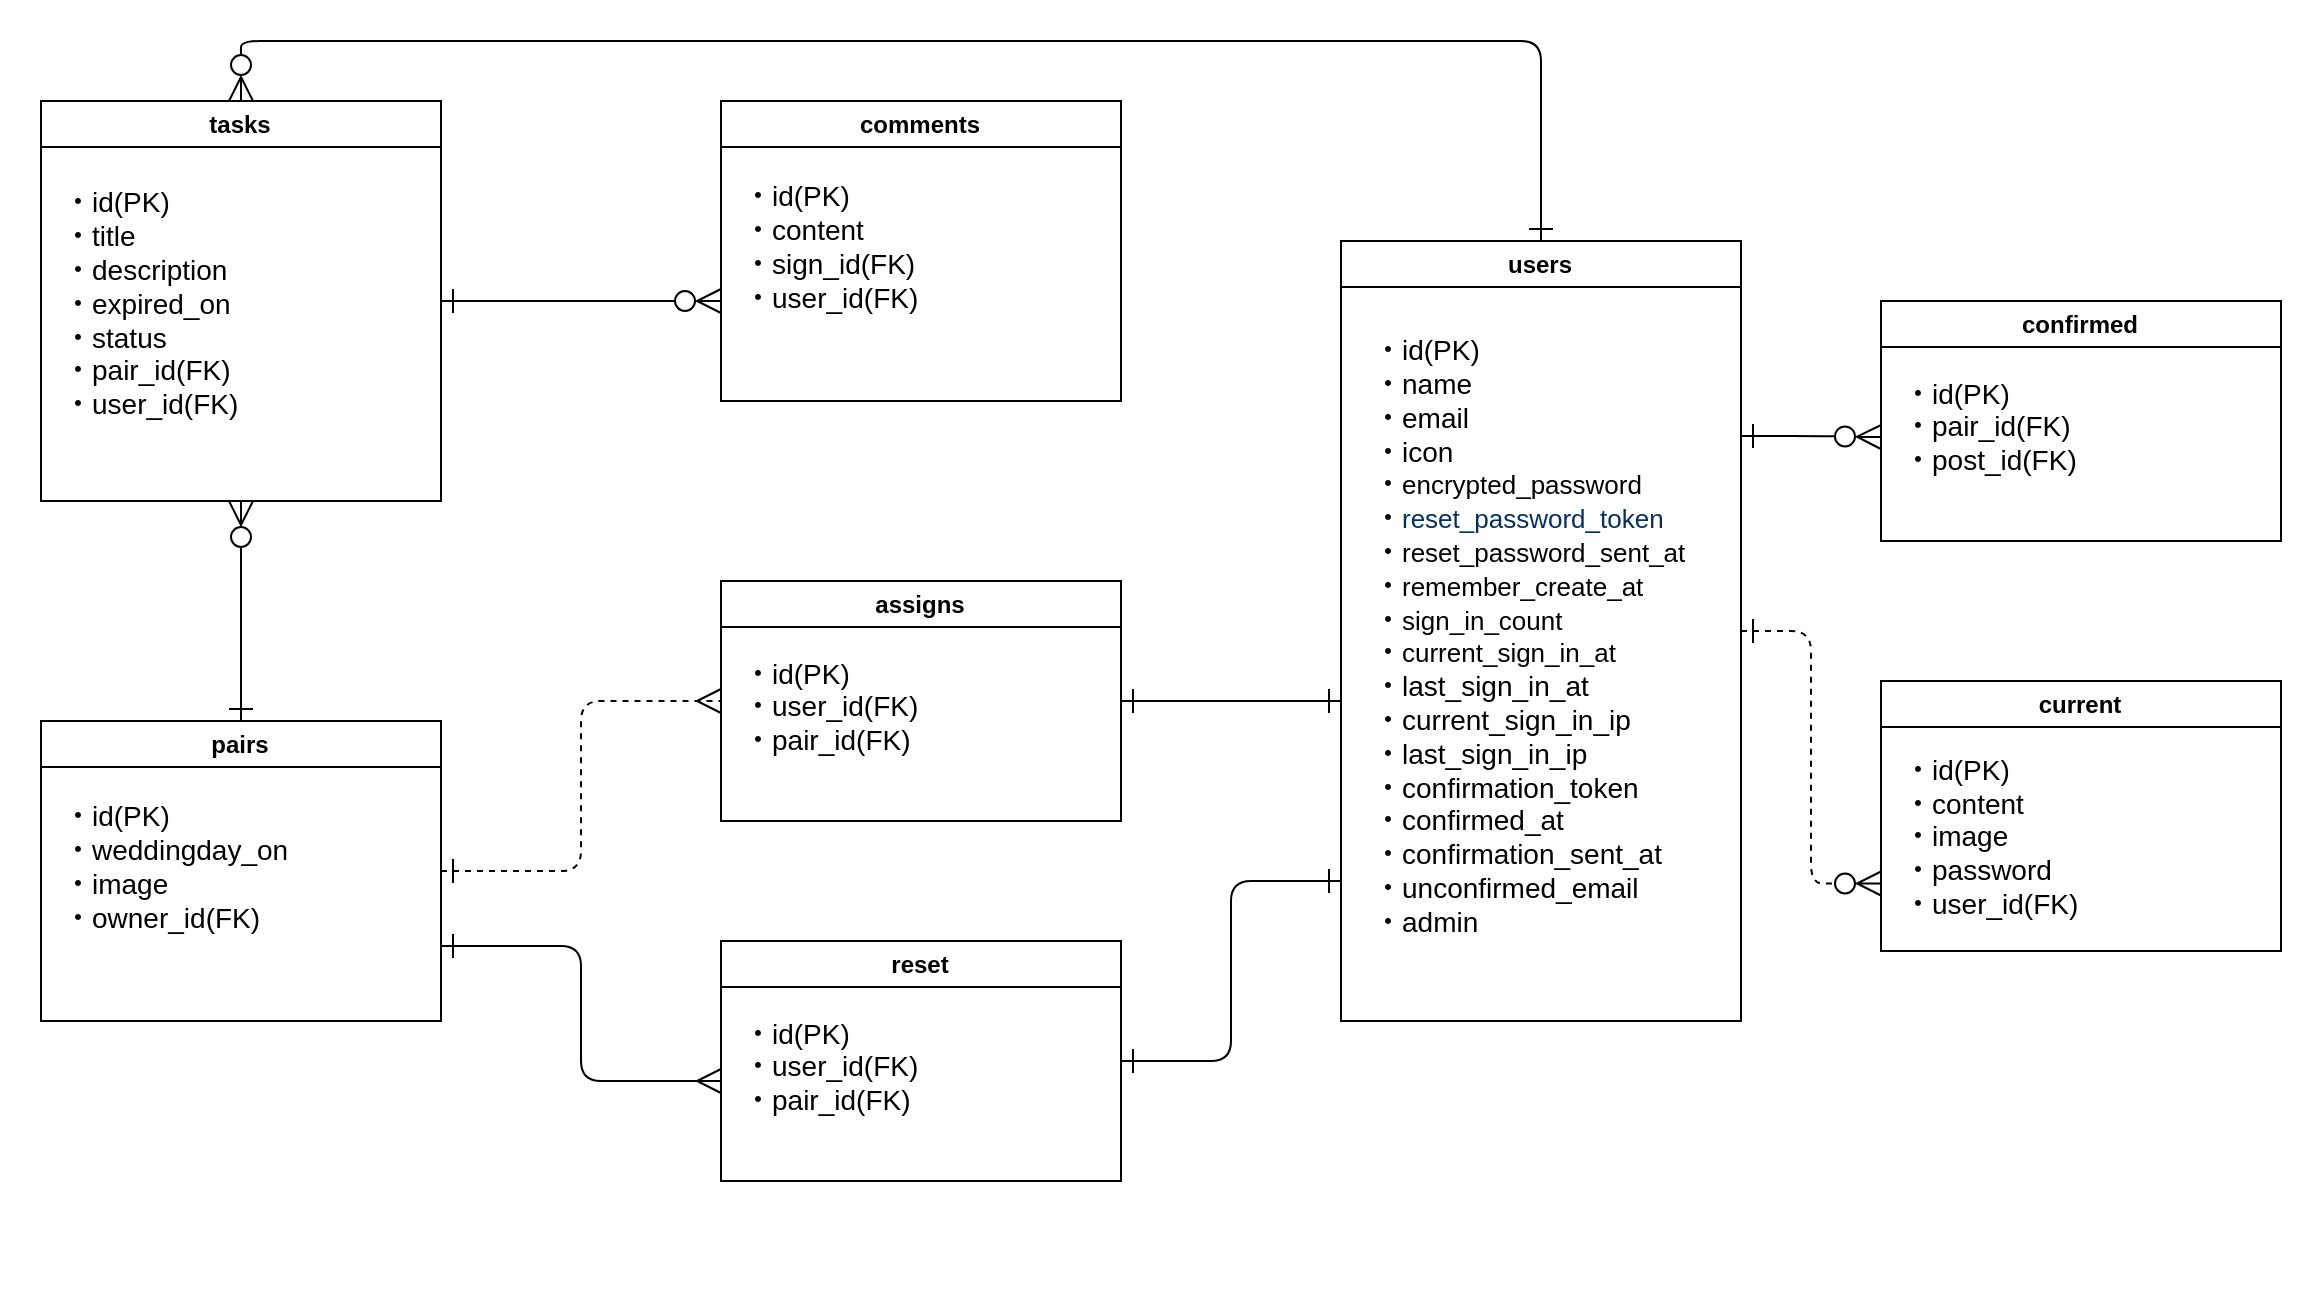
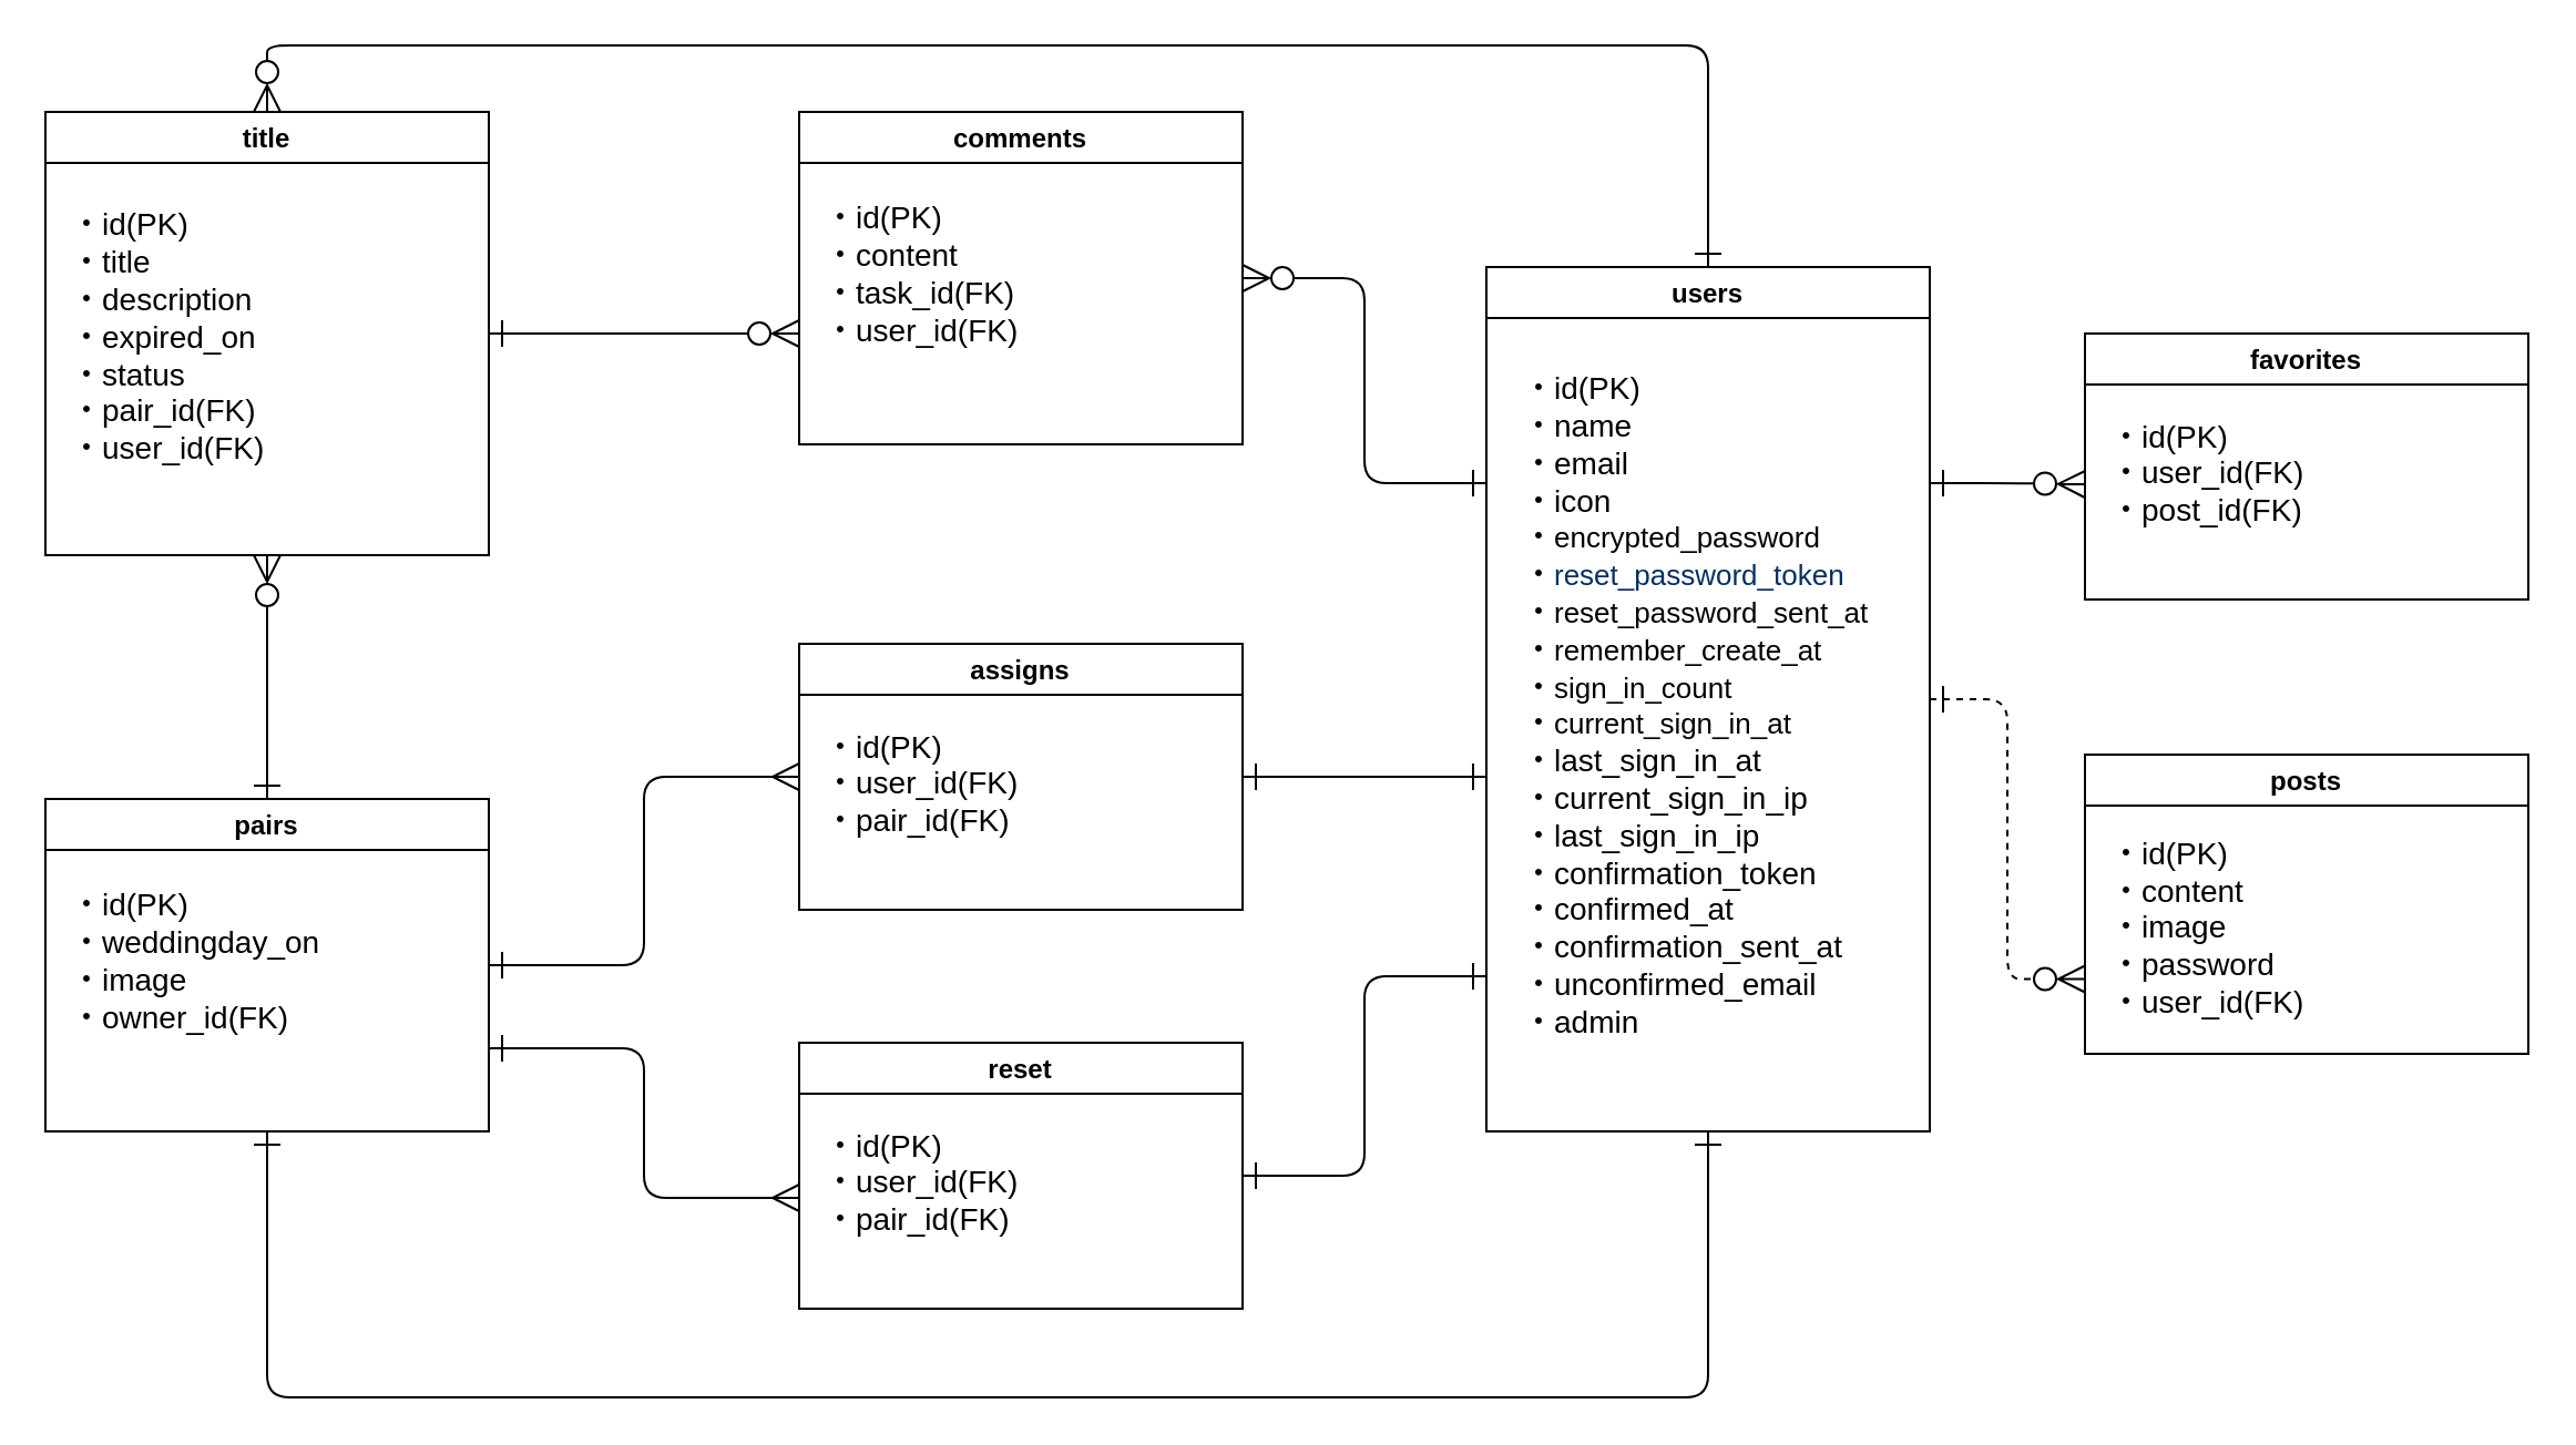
  <mxCell id="0" />
  <mxCell id="1" parent="0" />
  <mxCell id="2" style="html=1;entryX=0.5;entryY=0;entryDx=0;entryDy=0;fontSize=14;edgeStyle=elbowEdgeStyle;startArrow=ERzeroToMany;startFill=0;endArrow=ERone;endFill=0;targetPerimeterSpacing=0;strokeWidth=1;endSize=10;startSize=10;" edge="1" parent="1" source="5" target="10"><mxGeometry relative="1" as="geometry" /></mxCell>
  <mxCell id="3" style="edgeStyle=elbowEdgeStyle;html=1;exitX=1;exitY=0.5;exitDx=0;exitDy=0;fontSize=14;startArrow=ERone;startFill=0;endArrow=ERzeroToMany;endFill=0;startSize=10;endSize=10;targetPerimeterSpacing=0;strokeWidth=1;" edge="1" parent="1" source="5"><mxGeometry relative="1" as="geometry"><mxPoint x="360" y="150" as="targetPoint" /></mxGeometry></mxCell>
  <mxCell id="4" style="edgeStyle=elbowEdgeStyle;html=1;exitX=0.5;exitY=0;exitDx=0;exitDy=0;entryX=0.5;entryY=0;entryDx=0;entryDy=0;fontSize=14;startArrow=ERzeroToMany;startFill=0;endArrow=ERone;endFill=0;startSize=10;endSize=10;targetPerimeterSpacing=0;strokeWidth=1;" edge="1" parent="1" source="5" target="23"><mxGeometry relative="1" as="geometry"><Array as="points"><mxPoint x="440" y="20" /></Array></mxGeometry></mxCell>
- <mxCell id="5" value="tasks" style="swimlane;" vertex="1" parent="1"><mxGeometry x="20" y="50" width="200" height="200" as="geometry" /></mxCell>
+ <mxCell id="5" value="title" style="swimlane;" vertex="1" parent="1"><mxGeometry x="20" y="50" width="200" height="200" as="geometry" /></mxCell>
  <mxCell id="6" value="&lt;font style=&quot;font-size: 14px&quot;&gt;・id(PK)&lt;br&gt;・title&lt;br&gt;・description&lt;br&gt;・expired_on&lt;br&gt;・status&lt;br&gt;・pair_id(FK)&lt;br&gt;・user_id(FK)&lt;br&gt;&lt;br&gt;&lt;/font&gt;" style="text;html=1;align=left;verticalAlign=middle;resizable=0;points=[];autosize=1;strokeColor=none;fillColor=none;" vertex="1" parent="5"><mxGeometry x="10" y="45" width="100" height="130" as="geometry" /></mxCell>
- <mxCell id="7" style="edgeStyle=elbowEdgeStyle;html=1;exitX=1;exitY=0.5;exitDx=0;exitDy=0;entryX=0;entryY=0.5;entryDx=0;entryDy=0;fontSize=14;startArrow=ERone;startFill=0;endArrow=ERmany;endFill=0;startSize=10;endSize=10;targetPerimeterSpacing=0;strokeWidth=1;dashed=1;" edge="1" parent="1" source="10" target="16"><mxGeometry relative="1" as="geometry" /></mxCell>
+ <mxCell id="7" style="edgeStyle=elbowEdgeStyle;html=1;exitX=1;exitY=0.5;exitDx=0;exitDy=0;entryX=0;entryY=0.5;entryDx=0;entryDy=0;fontSize=14;startArrow=ERone;startFill=0;endArrow=ERmany;endFill=0;startSize=10;endSize=10;targetPerimeterSpacing=0;strokeWidth=1;" edge="1" parent="1" source="10" target="16"><mxGeometry relative="1" as="geometry" /></mxCell>
  <mxCell id="8" style="edgeStyle=elbowEdgeStyle;html=1;exitX=1;exitY=0.75;exitDx=0;exitDy=0;fontSize=14;startArrow=ERone;startFill=0;endArrow=ERmany;endFill=0;startSize=10;endSize=10;targetPerimeterSpacing=0;strokeWidth=1;" edge="1" parent="1" source="10"><mxGeometry relative="1" as="geometry"><mxPoint x="360" y="540" as="targetPoint" /></mxGeometry></mxCell>
+ <mxCell id="9" style="edgeStyle=orthogonalEdgeStyle;html=1;fontSize=14;startArrow=ERone;startFill=0;endArrow=ERone;endFill=0;startSize=10;endSize=10;targetPerimeterSpacing=0;strokeWidth=1;entryX=0.5;entryY=1;entryDx=0;entryDy=0;exitX=0.5;exitY=1;exitDx=0;exitDy=0;" edge="1" parent="1" source="10" target="23"><mxGeometry relative="1" as="geometry"><mxPoint x="720" y="810" as="targetPoint" /><mxPoint x="100" y="540" as="sourcePoint" /><Array as="points"><mxPoint x="120" y="630" /><mxPoint x="770" y="630" /></Array></mxGeometry></mxCell>
  <mxCell id="10" value="pairs" style="swimlane;startSize=23;" vertex="1" parent="1"><mxGeometry x="20" y="360" width="200" height="150" as="geometry" /></mxCell>
  <mxCell id="11" value="&lt;font style=&quot;font-size: 14px&quot;&gt;・id(PK)&lt;br&gt;・weddingday_on&lt;br&gt;・image&lt;br&gt;・owner_id(FK)&lt;br&gt;&lt;br&gt;&lt;br&gt;&lt;/font&gt;" style="text;html=1;align=left;verticalAlign=middle;resizable=0;points=[];autosize=1;strokeColor=none;fillColor=none;" vertex="1" parent="10"><mxGeometry x="10" y="40" width="130" height="100" as="geometry" /></mxCell>
+ <mxCell id="12" style="edgeStyle=elbowEdgeStyle;html=1;exitX=1;exitY=0.5;exitDx=0;exitDy=0;entryX=0;entryY=0.25;entryDx=0;entryDy=0;fontSize=14;startArrow=ERzeroToMany;startFill=0;endArrow=ERone;endFill=0;startSize=10;endSize=10;targetPerimeterSpacing=0;strokeWidth=1;" edge="1" parent="1" source="13" target="23"><mxGeometry relative="1" as="geometry" /></mxCell>
  <mxCell id="13" value="comments" style="swimlane;" vertex="1" parent="1"><mxGeometry x="360" y="50" width="200" height="150" as="geometry" /></mxCell>
- <mxCell id="14" value="&lt;font style=&quot;font-size: 14px&quot;&gt;・id(PK)&lt;br&gt;・content&lt;br&gt;・sign_id(FK)&lt;br&gt;・user_id(FK)&lt;br&gt;&lt;br&gt;&lt;br&gt;&lt;/font&gt;" style="text;html=1;align=left;verticalAlign=middle;resizable=0;points=[];autosize=1;strokeColor=none;fillColor=none;" vertex="1" parent="13"><mxGeometry x="10" y="40" width="100" height="100" as="geometry" /></mxCell>
+ <mxCell id="14" value="&lt;font style=&quot;font-size: 14px&quot;&gt;・id(PK)&lt;br&gt;・content&lt;br&gt;・task_id(FK)&lt;br&gt;・user_id(FK)&lt;br&gt;&lt;br&gt;&lt;br&gt;&lt;/font&gt;" style="text;html=1;align=left;verticalAlign=middle;resizable=0;points=[];autosize=1;strokeColor=none;fillColor=none;" vertex="1" parent="13"><mxGeometry x="10" y="40" width="100" height="100" as="geometry" /></mxCell>
  <mxCell id="15" style="edgeStyle=elbowEdgeStyle;html=1;exitX=1;exitY=0.5;exitDx=0;exitDy=0;fontSize=14;startArrow=ERone;startFill=0;endArrow=ERone;endFill=0;startSize=10;endSize=10;targetPerimeterSpacing=0;strokeWidth=1;" edge="1" parent="1" source="16"><mxGeometry relative="1" as="geometry"><mxPoint x="670" y="350" as="targetPoint" /></mxGeometry></mxCell>
  <mxCell id="16" value="assigns" style="swimlane;" vertex="1" parent="1"><mxGeometry x="360" y="290" width="200" height="120" as="geometry" /></mxCell>
  <mxCell id="17" value="&lt;font style=&quot;font-size: 14px&quot;&gt;・id(PK)&lt;br&gt;・user_id(FK)&lt;br&gt;・pair_id(FK)&lt;br&gt;&lt;br&gt;&lt;br&gt;&lt;/font&gt;" style="text;html=1;align=left;verticalAlign=middle;resizable=0;points=[];autosize=1;strokeColor=none;fillColor=none;" vertex="1" parent="16"><mxGeometry x="10" y="40" width="100" height="80" as="geometry" /></mxCell>
  <mxCell id="18" style="edgeStyle=elbowEdgeStyle;html=1;fontSize=14;startArrow=ERone;startFill=0;endArrow=ERone;endFill=0;startSize=10;endSize=10;targetPerimeterSpacing=0;strokeWidth=1;" edge="1" parent="1" source="19"><mxGeometry relative="1" as="geometry"><mxPoint x="670" y="440" as="targetPoint" /></mxGeometry></mxCell>
  <mxCell id="19" value="reset" style="swimlane;startSize=23;" vertex="1" parent="1"><mxGeometry x="360" y="470" width="200" height="120" as="geometry" /></mxCell>
  <mxCell id="20" value="&lt;font style=&quot;font-size: 14px&quot;&gt;・id(PK)&lt;br&gt;・user_id(FK)&lt;br&gt;・pair_id(FK)&lt;br&gt;&lt;br&gt;&lt;br&gt;&lt;/font&gt;" style="text;html=1;align=left;verticalAlign=middle;resizable=0;points=[];autosize=1;strokeColor=none;fillColor=none;" vertex="1" parent="19"><mxGeometry x="10" y="40" width="100" height="80" as="geometry" /></mxCell>
  <mxCell id="21" style="edgeStyle=elbowEdgeStyle;html=1;exitX=1;exitY=0.25;exitDx=0;exitDy=0;fontSize=14;startArrow=ERone;startFill=0;endArrow=ERzeroToMany;endFill=0;startSize=10;endSize=10;targetPerimeterSpacing=0;strokeWidth=1;" edge="1" parent="1" source="23"><mxGeometry relative="1" as="geometry"><mxPoint x="940" y="218" as="targetPoint" /></mxGeometry></mxCell>
  <mxCell id="22" style="edgeStyle=elbowEdgeStyle;html=1;exitX=1;exitY=0.5;exitDx=0;exitDy=0;entryX=0;entryY=0.75;entryDx=0;entryDy=0;fontSize=14;startArrow=ERone;startFill=0;endArrow=ERzeroToMany;endFill=0;startSize=10;endSize=10;targetPerimeterSpacing=0;strokeWidth=1;dashed=1;" edge="1" parent="1" source="23" target="27"><mxGeometry relative="1" as="geometry" /></mxCell>
  <mxCell id="23" value="users" style="swimlane;" vertex="1" parent="1"><mxGeometry x="670" y="120" width="200" height="390" as="geometry" /></mxCell>
  <mxCell id="24" value="&lt;font&gt;&lt;span style=&quot;font-size: 14px&quot;&gt;・id(PK)&lt;/span&gt;&lt;br&gt;&lt;span style=&quot;font-size: 14px&quot;&gt;・name&lt;/span&gt;&lt;br&gt;&lt;span style=&quot;font-size: 14px&quot;&gt;・email&lt;/span&gt;&lt;br&gt;&lt;span style=&quot;font-size: 14px&quot;&gt;・icon&lt;/span&gt;&lt;br&gt;&lt;span style=&quot;font-size: 14px&quot;&gt;・&lt;/span&gt;&lt;span style=&quot;font-size: 13px ; font-family: &amp;#34;arial&amp;#34; ; background-color: rgb(255 , 255 , 255)&quot;&gt;encrypted_password&lt;br&gt;&lt;/span&gt;&lt;span style=&quot;font-size: 14px&quot;&gt;・&lt;/span&gt;&lt;span style=&quot;font-size: 13px ; color: rgb(3 , 47 , 98) ; font-family: &amp;#34;arial&amp;#34; ; background-color: rgb(255 , 255 , 255)&quot;&gt;reset_password_token&lt;br&gt;&lt;/span&gt;&lt;span style=&quot;font-size: 14px&quot;&gt;・&lt;/span&gt;&lt;span style=&quot;font-family: &amp;#34;arial&amp;#34; ; font-size: 13px ; background-color: rgb(255 , 255 , 255)&quot;&gt;reset_password_sent_at&lt;/span&gt;&lt;font face=&quot;Arial&quot;&gt;&lt;span style=&quot;font-size: 13px ; background-color: rgb(255 , 255 , 255)&quot;&gt;&lt;br&gt;&lt;/span&gt;&lt;/font&gt;&lt;span style=&quot;font-size: 14px&quot;&gt;・&lt;/span&gt;&lt;span style=&quot;font-family: &amp;#34;arial&amp;#34; ; font-size: 13px ; background-color: rgb(255 , 255 , 255)&quot;&gt;remember_create_at&lt;br&gt;&lt;/span&gt;&lt;span style=&quot;font-size: 14px&quot;&gt;・&lt;/span&gt;&lt;span style=&quot;font-family: &amp;#34;arial&amp;#34; ; font-size: 13px ; background-color: rgb(255 , 255 , 255)&quot;&gt;sign_in_count&lt;br&gt;&lt;/span&gt;&lt;span style=&quot;font-size: 14px&quot;&gt;・&lt;/span&gt;&lt;span style=&quot;font-family: &amp;#34;arial&amp;#34; ; font-size: 13px ; background-color: rgb(255 , 255 , 255)&quot;&gt;current_sign_in_at&lt;br&gt;&lt;/span&gt;&lt;span style=&quot;font-size: 14px&quot;&gt;・last_sign_in_at&lt;br&gt;・current_sign_in_ip&lt;br&gt;・last_sign_in_ip&lt;br&gt;・confirmation_token&lt;br&gt;・confirmed_at&lt;br&gt;・confirmation_sent_at&lt;br&gt;・unconfirmed_email&lt;br&gt;・admin&lt;/span&gt;&lt;br&gt;&lt;br&gt;&lt;/font&gt;" style="text;html=1;align=left;verticalAlign=middle;resizable=0;points=[];autosize=1;strokeColor=none;fillColor=none;" vertex="1" parent="23"><mxGeometry x="15" y="60" width="170" height="290" as="geometry" /></mxCell>
- <mxCell id="25" value="confirmed" style="swimlane;startSize=23;" vertex="1" parent="1"><mxGeometry x="940" y="150" width="200" height="120" as="geometry" /></mxCell>
- <mxCell id="26" value="&lt;font style=&quot;font-size: 14px&quot;&gt;・id(PK)&lt;br&gt;・pair_id(FK)&lt;br&gt;・post_id(FK)&lt;br&gt;&lt;br&gt;&lt;br&gt;&lt;/font&gt;" style="text;html=1;align=left;verticalAlign=middle;resizable=0;points=[];autosize=1;strokeColor=none;fillColor=none;" vertex="1" parent="25"><mxGeometry x="10" y="40" width="100" height="80" as="geometry" /></mxCell>
- <mxCell id="27" value="current" style="swimlane;" vertex="1" parent="1"><mxGeometry x="940" y="340" width="200" height="135" as="geometry" /></mxCell>
+ <mxCell id="25" value="favorites" style="swimlane;startSize=23;" vertex="1" parent="1"><mxGeometry x="940" y="150" width="200" height="120" as="geometry" /></mxCell>
+ <mxCell id="26" value="&lt;font style=&quot;font-size: 14px&quot;&gt;・id(PK)&lt;br&gt;・user_id(FK)&lt;br&gt;・post_id(FK)&lt;br&gt;&lt;br&gt;&lt;br&gt;&lt;/font&gt;" style="text;html=1;align=left;verticalAlign=middle;resizable=0;points=[];autosize=1;strokeColor=none;fillColor=none;" vertex="1" parent="25"><mxGeometry x="10" y="40" width="100" height="80" as="geometry" /></mxCell>
+ <mxCell id="27" value="posts" style="swimlane;" vertex="1" parent="1"><mxGeometry x="940" y="340" width="200" height="135" as="geometry" /></mxCell>
  <mxCell id="28" value="&lt;font style=&quot;font-size: 14px&quot;&gt;・id(PK)&lt;br&gt;・content&lt;br&gt;・image&lt;br&gt;・password&lt;br&gt;・user_id(FK)&lt;br&gt;&lt;br&gt;&lt;br&gt;&lt;/font&gt;" style="text;html=1;align=left;verticalAlign=middle;resizable=0;points=[];autosize=1;strokeColor=none;fillColor=none;" vertex="1" parent="27"><mxGeometry x="10" y="40" width="100" height="110" as="geometry" /></mxCell>
